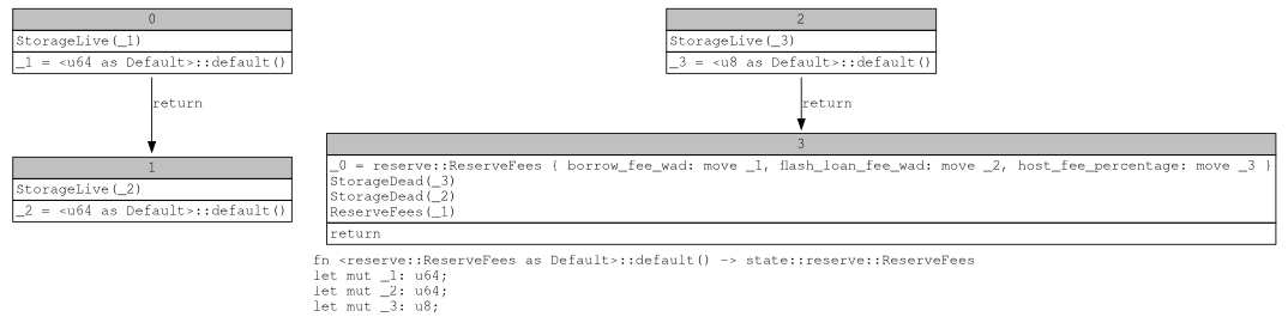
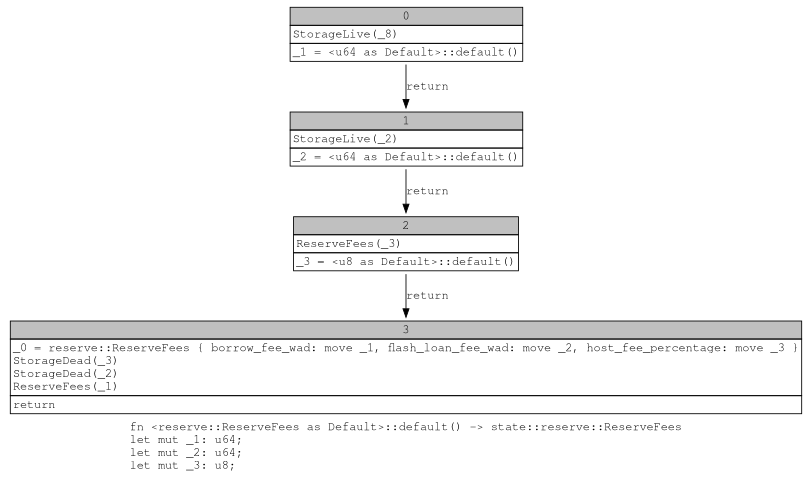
  digraph {
    fontname="Courier, monospace"
    label=<fn &lt;reserve::ReserveFees as Default&gt;::default() -&gt; state::reserve::ReserveFees<br align="left"/>let mut _1: u64;<br align="left"/>let mut _2: u64;<br align="left"/>let mut _3: u8;<br align="left"/>>
    node [fontname="Courier, monospace" shape=none]
    edge [fontname="Courier, monospace"]
-   n1 [label=<<table border="0" cellborder="1" cellspacing="0"><tr><td bgcolor="gray" align="center" colspan="1">0</td></tr><tr><td align="left" balign="left">StorageLive(_1)<br/></td></tr><tr><td align="left">_1 = &lt;u64 as Default&gt;::default()</td></tr></table>>]
+   n1 [label=<<table border="0" cellborder="1" cellspacing="0"><tr><td bgcolor="gray" align="center" colspan="1">0</td></tr><tr><td align="left" balign="left">StorageLive(_8)<br/></td></tr><tr><td align="left">_1 = &lt;u64 as Default&gt;::default()</td></tr></table>>]
    n2 [label=<<table border="0" cellborder="1" cellspacing="0"><tr><td bgcolor="gray" align="center" colspan="1">1</td></tr><tr><td align="left" balign="left">StorageLive(_2)<br/></td></tr><tr><td align="left">_2 = &lt;u64 as Default&gt;::default()</td></tr></table>>]
-   n3 [label=<<table border="0" cellborder="1" cellspacing="0"><tr><td bgcolor="gray" align="center" colspan="1">2</td></tr><tr><td align="left" balign="left">StorageLive(_3)<br/></td></tr><tr><td align="left">_3 = &lt;u8 as Default&gt;::default()</td></tr></table>>]
+   n3 [label=<<table border="0" cellborder="1" cellspacing="0"><tr><td bgcolor="gray" align="center" colspan="1">2</td></tr><tr><td align="left" balign="left">ReserveFees(_3)<br/></td></tr><tr><td align="left">_3 = &lt;u8 as Default&gt;::default()</td></tr></table>>]
    n4 [label=<<table border="0" cellborder="1" cellspacing="0"><tr><td bgcolor="gray" align="center" colspan="1">3</td></tr><tr><td align="left" balign="left">_0 = reserve::ReserveFees { borrow_fee_wad: move _1, flash_loan_fee_wad: move _2, host_fee_percentage: move _3 }<br/>StorageDead(_3)<br/>StorageDead(_2)<br/>ReserveFees(_1)<br/></td></tr><tr><td align="left">return</td></tr></table>>]
    n1 -> n2 [label=return]
+   n2 -> n3 [label=return]
    n3 -> n4 [label=return]
  }
